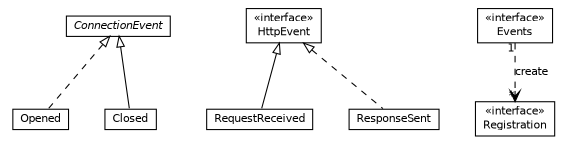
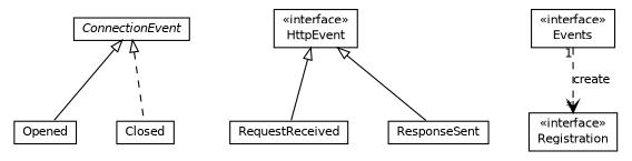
  digraph {
    nodesep=0.25
    ranksep=0.5
    node [fontcolor=black fontname=Helvetica fontsize=10.0 shape=plaintext]
    edge [arrowtail=empty dir=back fontname=Helvetica fontsize=10 headport=p labelfontname=Helvetica labelfontsize=10 tailport=p]
    n1 [label=<<table title="io.werval.api.events.ConnectionEvent" border="0" cellborder="1" cellspacing="0" cellpadding="2" port="p" href="./ConnectionEvent.html"> 		<tr><td><table border="0" cellspacing="0" cellpadding="1"> <tr><td align="center" balign="center"><font face="Helvetica-Oblique"> ConnectionEvent </font></td></tr> 		</table></td></tr> 		</table>>]
    n2 [label=<<table title="io.werval.api.events.ConnectionEvent.Opened" border="0" cellborder="1" cellspacing="0" cellpadding="2" port="p" href="./ConnectionEvent.Opened.html"> 		<tr><td><table border="0" cellspacing="0" cellpadding="1"> <tr><td align="center" balign="center"> Opened </td></tr> 		</table></td></tr> 		</table>>]
    n3 [label=<<table title="io.werval.api.events.ConnectionEvent.Closed" border="0" cellborder="1" cellspacing="0" cellpadding="2" port="p" href="./ConnectionEvent.Closed.html"> 		<tr><td><table border="0" cellspacing="0" cellpadding="1"> <tr><td align="center" balign="center"> Closed </td></tr> 		</table></td></tr> 		</table>>]
    n4 [label=<<table title="io.werval.api.events.HttpEvent" border="0" cellborder="1" cellspacing="0" cellpadding="2" port="p" href="./HttpEvent.html"> 		<tr><td><table border="0" cellspacing="0" cellpadding="1"> <tr><td align="center" balign="center"> &#171;interface&#187; </td></tr> <tr><td align="center" balign="center"> HttpEvent </td></tr> 		</table></td></tr> 		</table>>]
    n5 [label=<<table title="io.werval.api.events.HttpEvent.RequestReceived" border="0" cellborder="1" cellspacing="0" cellpadding="2" port="p" href="./HttpEvent.RequestReceived.html"> 		<tr><td><table border="0" cellspacing="0" cellpadding="1"> <tr><td align="center" balign="center"> RequestReceived </td></tr> 		</table></td></tr> 		</table>>]
    n6 [label=<<table title="io.werval.api.events.HttpEvent.ResponseSent" border="0" cellborder="1" cellspacing="0" cellpadding="2" port="p" href="./HttpEvent.ResponseSent.html"> 		<tr><td><table border="0" cellspacing="0" cellpadding="1"> <tr><td align="center" balign="center"> ResponseSent </td></tr> 		</table></td></tr> 		</table>>]
    n7 [label=<<table title="io.werval.api.events.Events" border="0" cellborder="1" cellspacing="0" cellpadding="2" port="p" href="./Events.html"> 		<tr><td><table border="0" cellspacing="0" cellpadding="1"> <tr><td align="center" balign="center"> &#171;interface&#187; </td></tr> <tr><td align="center" balign="center"> Events </td></tr> 		</table></td></tr> 		</table>>]
    n8 [label=<<table title="io.werval.api.events.Registration" border="0" cellborder="1" cellspacing="0" cellpadding="2" port="p" href="./Registration.html"> 		<tr><td><table border="0" cellspacing="0" cellpadding="1"> <tr><td align="center" balign="center"> &#171;interface&#187; </td></tr> <tr><td align="center" balign="center"> Registration </td></tr> 		</table></td></tr> 		</table>>]
-   n1 -> n2 [style=dashed]
-   n1 -> n3
+   n1 -> n2
+   n1 -> n3 [style=dashed]
    n4 -> n5 [style=solid]
-   n4 -> n6 [style=dashed]
+   n4 -> n6 [style=solid]
    n7 -> n8 [arrowhead=vee color=black fontcolor=black fontsize=10.0 headlabel="*" label=create style=dashed taillabel=1 arrowtail="" dir=""]
  }
